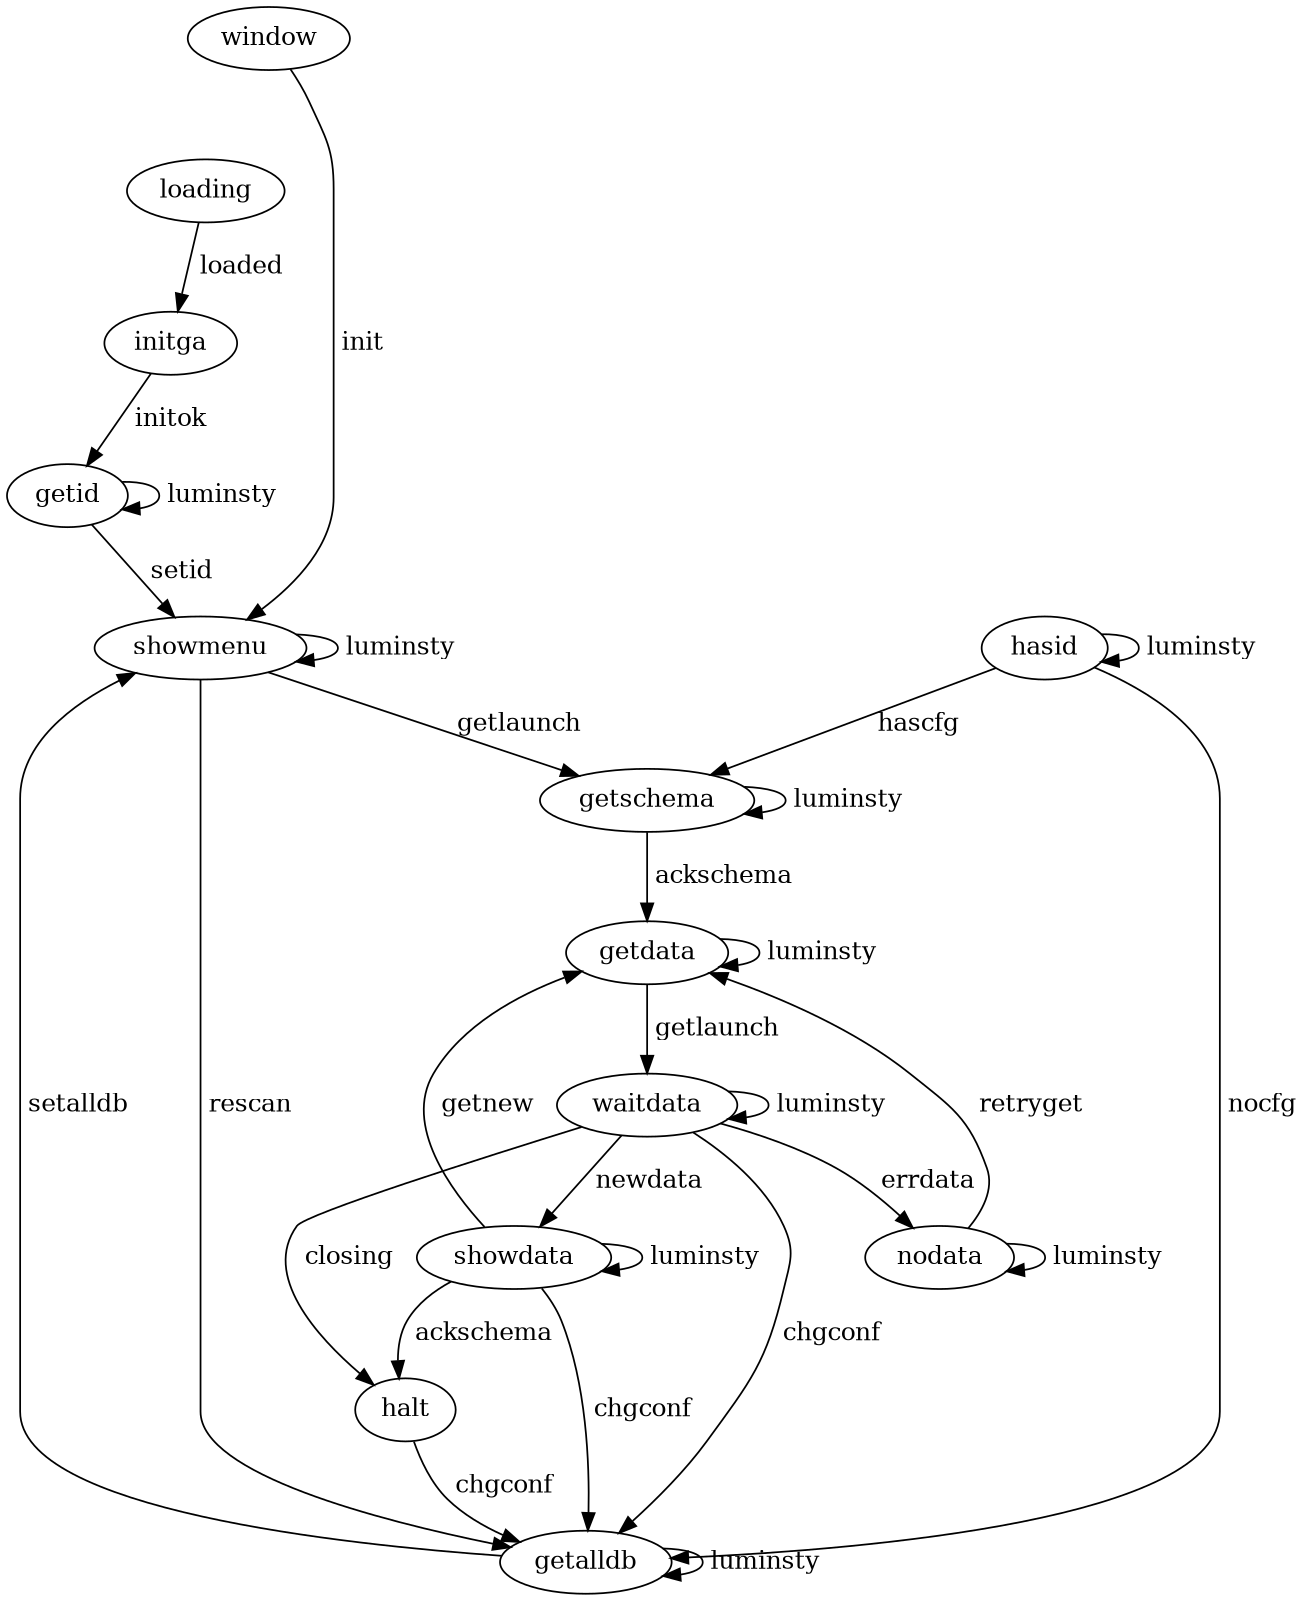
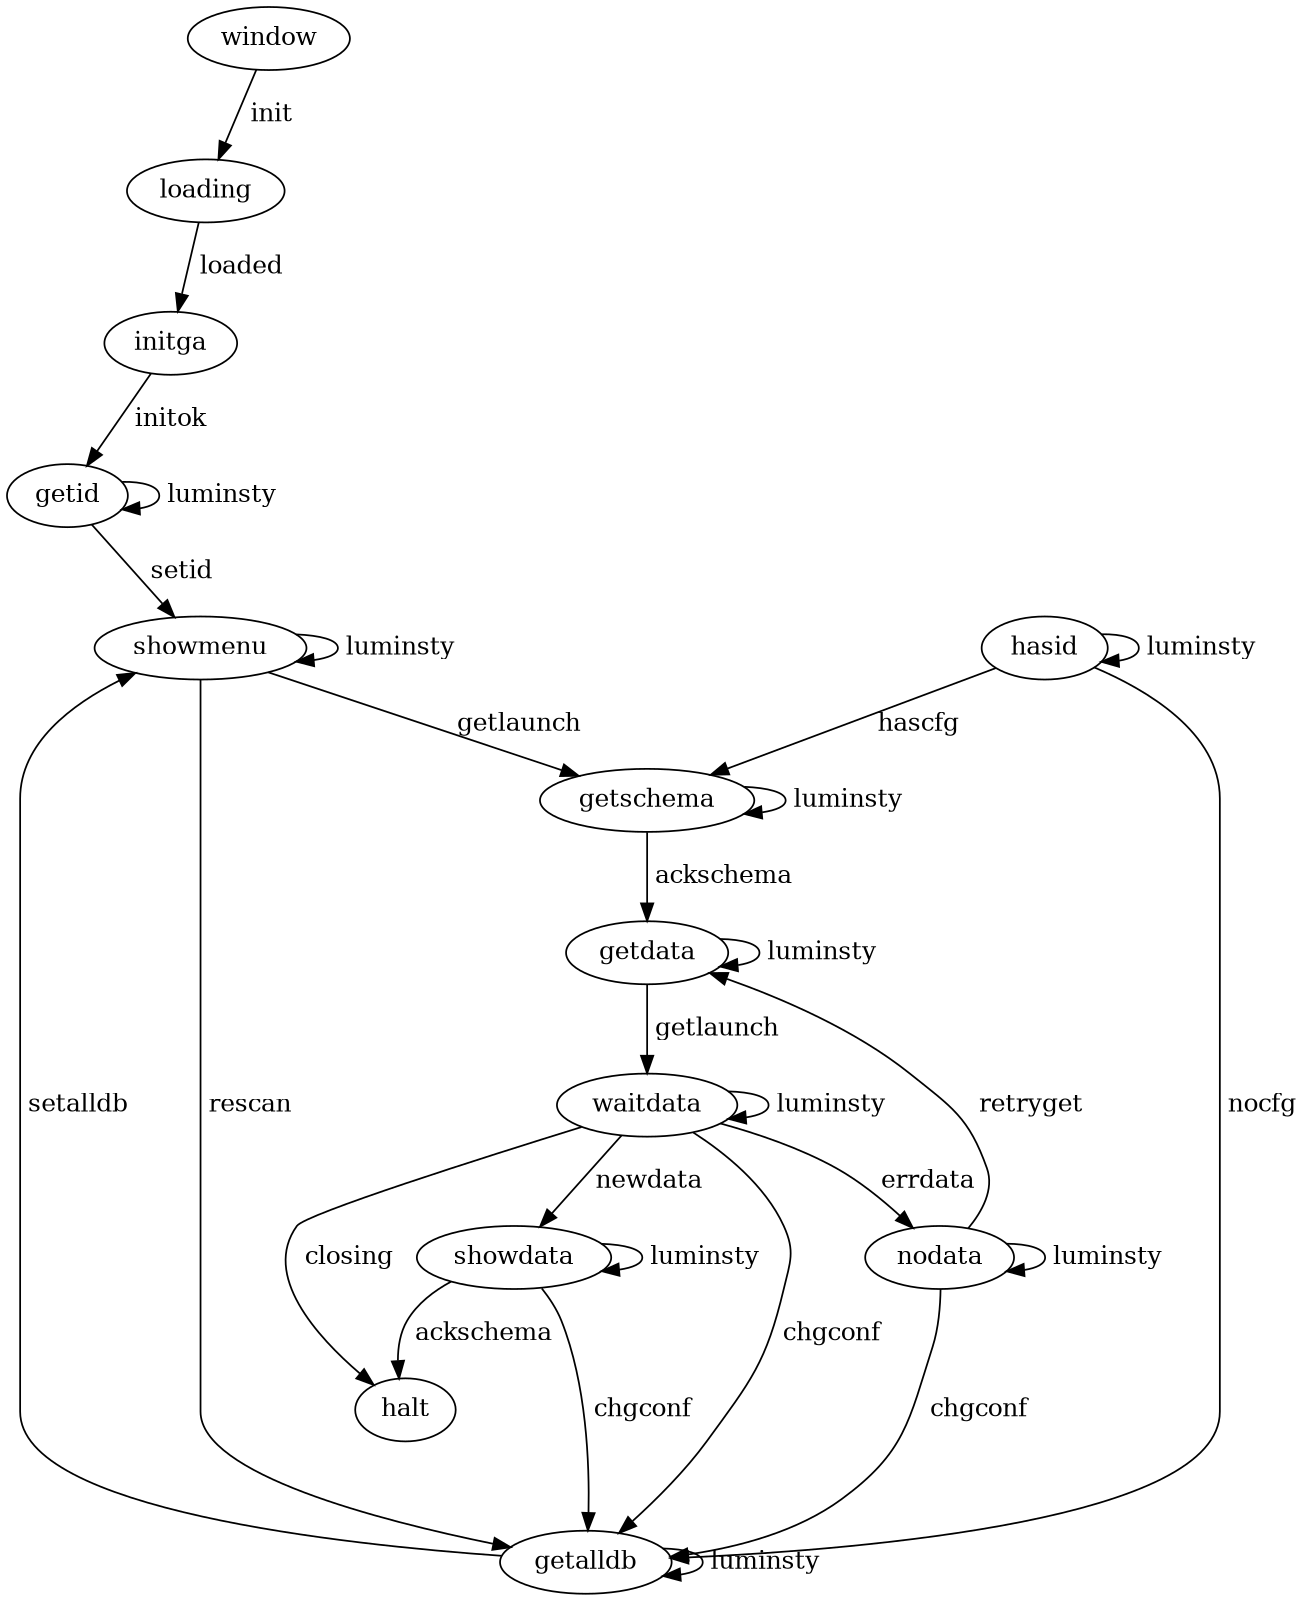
  digraph {
    window
    loading
    initga
    getid
    showmenu
    hasid
    getalldb
    getschema
    getdata
    waitdata
    showdata
    halt
    nodata
-   window -> showmenu [label=" init "]
+   window -> loading [label=" init "]
    loading -> initga [label=" loaded "]
    initga -> getid [label=" initok "]
    getid -> getid [label=" luminsty "]
    getid -> showmenu [label=" setid "]
    showmenu -> showmenu [label=" luminsty "]
    showmenu -> getalldb [label=" rescan "]
    showmenu -> getschema [label=" getlaunch "]
    hasid -> hasid [label=" luminsty "]
    hasid -> getalldb [label=" nocfg "]
    hasid -> getschema [label=" hascfg "]
    getalldb -> showmenu [label=" setalldb "]
    getalldb -> getalldb [label=" luminsty "]
    getschema -> getschema [label=" luminsty "]
    getschema -> getdata [label=" ackschema "]
    getdata -> getdata [label=" luminsty "]
    getdata -> waitdata [label=" getlaunch "]
    waitdata -> getalldb [label=" chgconf "]
    waitdata -> waitdata [label=" luminsty "]
    waitdata -> showdata [label=" newdata "]
    waitdata -> halt [label=" closing "]
    waitdata -> nodata [label=" errdata "]
    showdata -> getalldb [label=" chgconf "]
-   showdata -> getdata [label=" getnew "]
    showdata -> showdata [label=" luminsty "]
    showdata -> halt [label=" ackschema "]
-   halt -> getalldb [label=" chgconf "]
+   nodata -> getalldb [label=" chgconf "]
    nodata -> getdata [label=" retryget "]
    nodata -> nodata [label=" luminsty "]
  }
